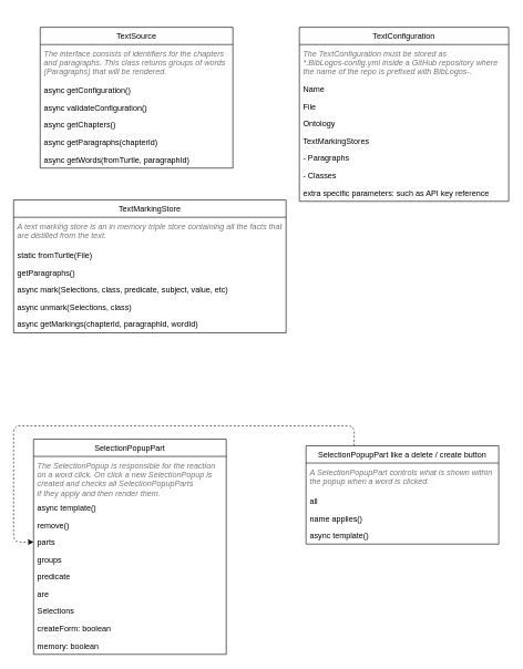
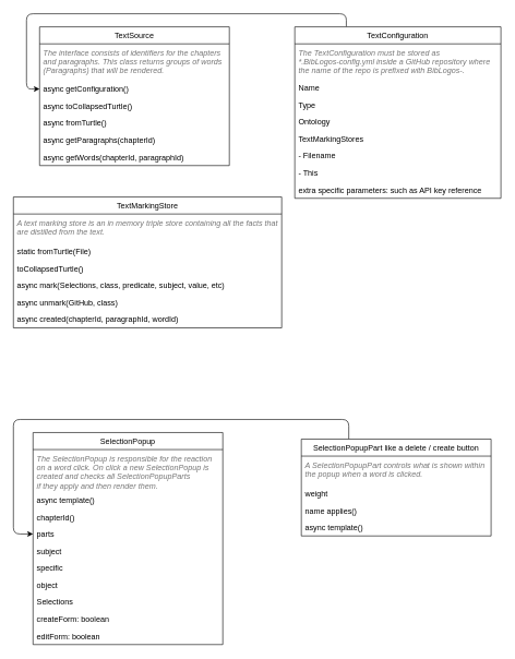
  <mxCell id="0" />
  <mxCell id="1" parent="0" />
  <mxCell id="2" value="TextSource" style="swimlane;fontStyle=0;childLayout=stackLayout;horizontal=1;startSize=26;horizontalStack=0;resizeParent=1;resizeParentMax=0;resizeLast=0;collapsible=1;marginBottom=0;" vertex="1" parent="1"><mxGeometry x="60" y="40" width="290" height="212" as="geometry"><mxRectangle x="450" y="320" width="50" height="26" as="alternateBounds" /></mxGeometry></mxCell>
  <mxCell id="3" value="The interface consists of identifiers for the chapters &#10;and paragraphs. This class returns groups of words &#10;(Paragraphs) that will be rendered." style="text;strokeColor=none;fillColor=none;align=left;verticalAlign=top;spacingLeft=4;spacingRight=4;overflow=hidden;rotatable=0;points=[[0,0.5],[1,0.5]];portConstraint=eastwest;fontStyle=2;fontColor=#757575;" vertex="1" parent="2"><mxGeometry y="26" width="290" height="56" as="geometry" /></mxCell>
  <mxCell id="4" value="async getConfiguration()" style="text;strokeColor=none;fillColor=none;align=left;verticalAlign=top;spacingLeft=4;spacingRight=4;overflow=hidden;rotatable=0;points=[[0,0.5],[1,0.5]];portConstraint=eastwest;" vertex="1" parent="2"><mxGeometry y="82" width="290" height="26" as="geometry" /></mxCell>
- <mxCell id="5" value="async validateConfiguration()" style="text;strokeColor=none;fillColor=none;align=left;verticalAlign=top;spacingLeft=4;spacingRight=4;overflow=hidden;rotatable=0;points=[[0,0.5],[1,0.5]];portConstraint=eastwest;" vertex="1" parent="2"><mxGeometry y="108" width="290" height="26" as="geometry" /></mxCell>
- <mxCell id="6" value="async getChapters()" style="text;strokeColor=none;fillColor=none;align=left;verticalAlign=top;spacingLeft=4;spacingRight=4;overflow=hidden;rotatable=0;points=[[0,0.5],[1,0.5]];portConstraint=eastwest;" vertex="1" parent="2"><mxGeometry y="134" width="290" height="26" as="geometry" /></mxCell>
+ <mxCell id="5" value="async toCollapsedTurtle()" style="text;strokeColor=none;fillColor=none;align=left;verticalAlign=top;spacingLeft=4;spacingRight=4;overflow=hidden;rotatable=0;points=[[0,0.5],[1,0.5]];portConstraint=eastwest;" vertex="1" parent="2"><mxGeometry y="108" width="290" height="26" as="geometry" /></mxCell>
+ <mxCell id="6" value="async fromTurtle()" style="text;strokeColor=none;fillColor=none;align=left;verticalAlign=top;spacingLeft=4;spacingRight=4;overflow=hidden;rotatable=0;points=[[0,0.5],[1,0.5]];portConstraint=eastwest;" vertex="1" parent="2"><mxGeometry y="134" width="290" height="26" as="geometry" /></mxCell>
  <mxCell id="7" value="async getParagraphs(chapterId)" style="text;strokeColor=none;fillColor=none;align=left;verticalAlign=top;spacingLeft=4;spacingRight=4;overflow=hidden;rotatable=0;points=[[0,0.5],[1,0.5]];portConstraint=eastwest;" vertex="1" parent="2"><mxGeometry y="160" width="290" height="26" as="geometry" /></mxCell>
- <mxCell id="8" value="async getWords(fromTurtle, paragraphId)" style="text;strokeColor=none;fillColor=none;align=left;verticalAlign=top;spacingLeft=4;spacingRight=4;overflow=hidden;rotatable=0;points=[[0,0.5],[1,0.5]];portConstraint=eastwest;" vertex="1" parent="2"><mxGeometry y="186" width="290" height="26" as="geometry" /></mxCell>
+ <mxCell id="8" value="async getWords(chapterId, paragraphId)" style="text;strokeColor=none;fillColor=none;align=left;verticalAlign=top;spacingLeft=4;spacingRight=4;overflow=hidden;rotatable=0;points=[[0,0.5],[1,0.5]];portConstraint=eastwest;" vertex="1" parent="2"><mxGeometry y="186" width="290" height="26" as="geometry" /></mxCell>
+ <mxCell id="9" style="edgeStyle=orthogonalEdgeStyle;html=1;exitX=0.25;exitY=0;exitDx=0;exitDy=0;entryX=0;entryY=0.5;entryDx=0;entryDy=0;fontColor=#000000;" edge="1" parent="1" source="10" target="4"><mxGeometry relative="1" as="geometry"><Array as="points"><mxPoint x="529" y="20" /><mxPoint x="40" y="20" /><mxPoint x="40" y="135" /></Array></mxGeometry></mxCell>
  <mxCell id="10" value="TextConfiguration" style="swimlane;fontStyle=0;childLayout=stackLayout;horizontal=1;startSize=26;horizontalStack=0;resizeParent=1;resizeParentMax=0;resizeLast=0;collapsible=1;marginBottom=0;" vertex="1" parent="1"><mxGeometry x="450" y="40" width="315" height="262" as="geometry"><mxRectangle x="450" y="320" width="50" height="26" as="alternateBounds" /></mxGeometry></mxCell>
  <mxCell id="11" value="The TextConfiguration must be stored as &#10;*.BibLogos-config.yml inside a GitHub repository where&#10;the name of the repo is prefixed with BibLogos-." style="text;strokeColor=none;fillColor=none;align=left;verticalAlign=top;spacingLeft=4;spacingRight=4;overflow=hidden;rotatable=0;points=[[0,0.5],[1,0.5]];portConstraint=eastwest;fontStyle=2;fontColor=#757575;" vertex="1" parent="10"><mxGeometry y="26" width="315" height="54" as="geometry" /></mxCell>
  <mxCell id="12" value="Name" style="text;strokeColor=none;fillColor=none;align=left;verticalAlign=top;spacingLeft=4;spacingRight=4;overflow=hidden;rotatable=0;points=[[0,0.5],[1,0.5]];portConstraint=eastwest;" vertex="1" parent="10"><mxGeometry y="80" width="315" height="26" as="geometry" /></mxCell>
- <mxCell id="13" value="File" style="text;strokeColor=none;fillColor=none;align=left;verticalAlign=top;spacingLeft=4;spacingRight=4;overflow=hidden;rotatable=0;points=[[0,0.5],[1,0.5]];portConstraint=eastwest;" vertex="1" parent="10"><mxGeometry y="106" width="315" height="26" as="geometry" /></mxCell>
+ <mxCell id="13" value="Type" style="text;strokeColor=none;fillColor=none;align=left;verticalAlign=top;spacingLeft=4;spacingRight=4;overflow=hidden;rotatable=0;points=[[0,0.5],[1,0.5]];portConstraint=eastwest;" vertex="1" parent="10"><mxGeometry y="106" width="315" height="26" as="geometry" /></mxCell>
  <mxCell id="14" value="Ontology" style="text;strokeColor=none;fillColor=none;align=left;verticalAlign=top;spacingLeft=4;spacingRight=4;overflow=hidden;rotatable=0;points=[[0,0.5],[1,0.5]];portConstraint=eastwest;" vertex="1" parent="10"><mxGeometry y="132" width="315" height="26" as="geometry" /></mxCell>
  <mxCell id="15" value="TextMarkingStores" style="text;strokeColor=none;fillColor=none;align=left;verticalAlign=top;spacingLeft=4;spacingRight=4;overflow=hidden;rotatable=0;points=[[0,0.5],[1,0.5]];portConstraint=eastwest;" vertex="1" parent="10"><mxGeometry y="158" width="315" height="26" as="geometry" /></mxCell>
- <mxCell id="16" value="- Paragraphs" style="text;strokeColor=none;fillColor=none;align=left;verticalAlign=top;spacingLeft=4;spacingRight=4;overflow=hidden;rotatable=0;points=[[0,0.5],[1,0.5]];portConstraint=eastwest;" vertex="1" parent="10"><mxGeometry y="184" width="315" height="26" as="geometry" /></mxCell>
- <mxCell id="17" value="- Classes" style="text;strokeColor=none;fillColor=none;align=left;verticalAlign=top;spacingLeft=4;spacingRight=4;overflow=hidden;rotatable=0;points=[[0,0.5],[1,0.5]];portConstraint=eastwest;" vertex="1" parent="10"><mxGeometry y="210" width="315" height="26" as="geometry" /></mxCell>
+ <mxCell id="16" value="- Filename" style="text;strokeColor=none;fillColor=none;align=left;verticalAlign=top;spacingLeft=4;spacingRight=4;overflow=hidden;rotatable=0;points=[[0,0.5],[1,0.5]];portConstraint=eastwest;" vertex="1" parent="10"><mxGeometry y="184" width="315" height="26" as="geometry" /></mxCell>
+ <mxCell id="17" value="- This" style="text;strokeColor=none;fillColor=none;align=left;verticalAlign=top;spacingLeft=4;spacingRight=4;overflow=hidden;rotatable=0;points=[[0,0.5],[1,0.5]];portConstraint=eastwest;" vertex="1" parent="10"><mxGeometry y="210" width="315" height="26" as="geometry" /></mxCell>
  <mxCell id="18" value="extra specific parameters: such as API key reference" style="text;strokeColor=none;fillColor=none;align=left;verticalAlign=top;spacingLeft=4;spacingRight=4;overflow=hidden;rotatable=0;points=[[0,0.5],[1,0.5]];portConstraint=eastwest;" vertex="1" parent="10"><mxGeometry y="236" width="315" height="26" as="geometry" /></mxCell>
- <mxCell id="19" style="edgeStyle=orthogonalEdgeStyle;html=1;exitX=0.25;exitY=0;exitDx=0;exitDy=0;entryX=0;entryY=0.5;entryDx=0;entryDy=0;fontColor=#000000;dashed=1;" edge="1" parent="1" source="20" target="36"><mxGeometry relative="1" as="geometry"><Array as="points"><mxPoint x="533" y="640" /><mxPoint x="20" y="640" /><mxPoint x="20" y="815" /></Array></mxGeometry></mxCell>
+ <mxCell id="19" style="edgeStyle=orthogonalEdgeStyle;html=1;exitX=0.25;exitY=0;exitDx=0;exitDy=0;entryX=0;entryY=0.5;entryDx=0;entryDy=0;fontColor=#000000;" edge="1" parent="1" source="20" target="36"><mxGeometry relative="1" as="geometry"><Array as="points"><mxPoint x="533" y="640" /><mxPoint x="20" y="640" /><mxPoint x="20" y="815" /></Array></mxGeometry></mxCell>
  <mxCell id="20" value="SelectionPopupPart like a delete / create button" style="swimlane;fontStyle=0;childLayout=stackLayout;horizontal=1;startSize=26;horizontalStack=0;resizeParent=1;resizeParentMax=0;resizeLast=0;collapsible=1;marginBottom=0;" vertex="1" parent="1"><mxGeometry x="460" y="670" width="290" height="148" as="geometry"><mxRectangle x="450" y="320" width="50" height="26" as="alternateBounds" /></mxGeometry></mxCell>
  <mxCell id="21" value="A SelectionPopupPart controls what is shown within &#10;the popup when a word is clicked. " style="text;strokeColor=none;fillColor=none;align=left;verticalAlign=top;spacingLeft=4;spacingRight=4;overflow=hidden;rotatable=0;points=[[0,0.5],[1,0.5]];portConstraint=eastwest;fontStyle=2;fontColor=#757575;" vertex="1" parent="20"><mxGeometry y="26" width="290" height="44" as="geometry" /></mxCell>
- <mxCell id="22" value="all" style="text;strokeColor=none;fillColor=none;align=left;verticalAlign=top;spacingLeft=4;spacingRight=4;overflow=hidden;rotatable=0;points=[[0,0.5],[1,0.5]];portConstraint=eastwest;" vertex="1" parent="20"><mxGeometry y="70" width="290" height="26" as="geometry" /></mxCell>
+ <mxCell id="22" value="weight" style="text;strokeColor=none;fillColor=none;align=left;verticalAlign=top;spacingLeft=4;spacingRight=4;overflow=hidden;rotatable=0;points=[[0,0.5],[1,0.5]];portConstraint=eastwest;" vertex="1" parent="20"><mxGeometry y="70" width="290" height="26" as="geometry" /></mxCell>
  <mxCell id="23" value="name applies()" style="text;strokeColor=none;fillColor=none;align=left;verticalAlign=top;spacingLeft=4;spacingRight=4;overflow=hidden;rotatable=0;points=[[0,0.5],[1,0.5]];portConstraint=eastwest;" vertex="1" parent="20"><mxGeometry y="96" width="290" height="26" as="geometry" /></mxCell>
  <mxCell id="24" value="async template()" style="text;strokeColor=none;fillColor=none;align=left;verticalAlign=top;spacingLeft=4;spacingRight=4;overflow=hidden;rotatable=0;points=[[0,0.5],[1,0.5]];portConstraint=eastwest;" vertex="1" parent="20"><mxGeometry y="122" width="290" height="26" as="geometry" /></mxCell>
  <mxCell id="25" value="TextMarkingStore" style="swimlane;fontStyle=0;childLayout=stackLayout;horizontal=1;startSize=26;horizontalStack=0;resizeParent=1;resizeParentMax=0;resizeLast=0;collapsible=1;marginBottom=0;" vertex="1" parent="1"><mxGeometry x="20" y="300" width="410" height="200" as="geometry"><mxRectangle x="450" y="320" width="50" height="26" as="alternateBounds" /></mxGeometry></mxCell>
  <mxCell id="26" value="A text marking store is an in memory triple store containing all the facts that &#10;are distilled from the text." style="text;strokeColor=none;fillColor=none;align=left;verticalAlign=top;spacingLeft=4;spacingRight=4;overflow=hidden;rotatable=0;points=[[0,0.5],[1,0.5]];portConstraint=eastwest;fontStyle=2;fontColor=#757575;" vertex="1" parent="25"><mxGeometry y="26" width="410" height="44" as="geometry" /></mxCell>
  <mxCell id="27" value="static fromTurtle(File)" style="text;strokeColor=none;fillColor=none;align=left;verticalAlign=top;spacingLeft=4;spacingRight=4;overflow=hidden;rotatable=0;points=[[0,0.5],[1,0.5]];portConstraint=eastwest;" vertex="1" parent="25"><mxGeometry y="70" width="410" height="26" as="geometry" /></mxCell>
- <mxCell id="28" value="getParagraphs()" style="text;strokeColor=none;fillColor=none;align=left;verticalAlign=top;spacingLeft=4;spacingRight=4;overflow=hidden;rotatable=0;points=[[0,0.5],[1,0.5]];portConstraint=eastwest;" vertex="1" parent="25"><mxGeometry y="96" width="410" height="26" as="geometry" /></mxCell>
+ <mxCell id="28" value="toCollapsedTurtle()" style="text;strokeColor=none;fillColor=none;align=left;verticalAlign=top;spacingLeft=4;spacingRight=4;overflow=hidden;rotatable=0;points=[[0,0.5],[1,0.5]];portConstraint=eastwest;" vertex="1" parent="25"><mxGeometry y="96" width="410" height="26" as="geometry" /></mxCell>
  <mxCell id="29" value="async mark(Selections, class, predicate, subject, value, etc)" style="text;strokeColor=none;fillColor=none;align=left;verticalAlign=top;spacingLeft=4;spacingRight=4;overflow=hidden;rotatable=0;points=[[0,0.5],[1,0.5]];portConstraint=eastwest;" vertex="1" parent="25"><mxGeometry y="122" width="410" height="26" as="geometry" /></mxCell>
- <mxCell id="30" value="async unmark(Selections, class)" style="text;strokeColor=none;fillColor=none;align=left;verticalAlign=top;spacingLeft=4;spacingRight=4;overflow=hidden;rotatable=0;points=[[0,0.5],[1,0.5]];portConstraint=eastwest;" vertex="1" parent="25"><mxGeometry y="148" width="410" height="26" as="geometry" /></mxCell>
- <mxCell id="31" value="async getMarkings(chapterId, paragraphId, wordId)" style="text;strokeColor=none;fillColor=none;align=left;verticalAlign=top;spacingLeft=4;spacingRight=4;overflow=hidden;rotatable=0;points=[[0,0.5],[1,0.5]];portConstraint=eastwest;" vertex="1" parent="25"><mxGeometry y="174" width="410" height="26" as="geometry" /></mxCell>
- <mxCell id="32" value="SelectionPopupPart" style="swimlane;fontStyle=0;childLayout=stackLayout;horizontal=1;startSize=26;horizontalStack=0;resizeParent=1;resizeParentMax=0;resizeLast=0;collapsible=1;marginBottom=0;" vertex="1" parent="1"><mxGeometry x="50" y="660" width="290" height="324" as="geometry"><mxRectangle x="450" y="320" width="50" height="26" as="alternateBounds" /></mxGeometry></mxCell>
+ <mxCell id="30" value="async unmark(GitHub, class)" style="text;strokeColor=none;fillColor=none;align=left;verticalAlign=top;spacingLeft=4;spacingRight=4;overflow=hidden;rotatable=0;points=[[0,0.5],[1,0.5]];portConstraint=eastwest;" vertex="1" parent="25"><mxGeometry y="148" width="410" height="26" as="geometry" /></mxCell>
+ <mxCell id="31" value="async created(chapterId, paragraphId, wordId)" style="text;strokeColor=none;fillColor=none;align=left;verticalAlign=top;spacingLeft=4;spacingRight=4;overflow=hidden;rotatable=0;points=[[0,0.5],[1,0.5]];portConstraint=eastwest;" vertex="1" parent="25"><mxGeometry y="174" width="410" height="26" as="geometry" /></mxCell>
+ <mxCell id="32" value="SelectionPopup" style="swimlane;fontStyle=0;childLayout=stackLayout;horizontal=1;startSize=26;horizontalStack=0;resizeParent=1;resizeParentMax=0;resizeLast=0;collapsible=1;marginBottom=0;" vertex="1" parent="1"><mxGeometry x="50" y="660" width="290" height="324" as="geometry"><mxRectangle x="450" y="320" width="50" height="26" as="alternateBounds" /></mxGeometry></mxCell>
  <mxCell id="33" value="The SelectionPopup is responsible for the reaction&#10;on a word click. On click a new SelectionPopup is&#10;created and checks all SelectionPopupParts&#10;if they apply and then render them." style="text;strokeColor=none;fillColor=none;align=left;verticalAlign=top;spacingLeft=4;spacingRight=4;overflow=hidden;rotatable=0;points=[[0,0.5],[1,0.5]];portConstraint=eastwest;fontStyle=2;fontColor=#757575;" vertex="1" parent="32"><mxGeometry y="26" width="290" height="64" as="geometry" /></mxCell>
  <mxCell id="34" value="async template()" style="text;strokeColor=none;fillColor=none;align=left;verticalAlign=top;spacingLeft=4;spacingRight=4;overflow=hidden;rotatable=0;points=[[0,0.5],[1,0.5]];portConstraint=eastwest;" vertex="1" parent="32"><mxGeometry y="90" width="290" height="26" as="geometry" /></mxCell>
- <mxCell id="35" value="remove()" style="text;strokeColor=none;fillColor=none;align=left;verticalAlign=top;spacingLeft=4;spacingRight=4;overflow=hidden;rotatable=0;points=[[0,0.5],[1,0.5]];portConstraint=eastwest;" vertex="1" parent="32"><mxGeometry y="116" width="290" height="26" as="geometry" /></mxCell>
+ <mxCell id="35" value="chapterId()" style="text;strokeColor=none;fillColor=none;align=left;verticalAlign=top;spacingLeft=4;spacingRight=4;overflow=hidden;rotatable=0;points=[[0,0.5],[1,0.5]];portConstraint=eastwest;" vertex="1" parent="32"><mxGeometry y="116" width="290" height="26" as="geometry" /></mxCell>
  <mxCell id="36" value="parts" style="text;strokeColor=none;fillColor=none;align=left;verticalAlign=top;spacingLeft=4;spacingRight=4;overflow=hidden;rotatable=0;points=[[0,0.5],[1,0.5]];portConstraint=eastwest;" vertex="1" parent="32"><mxGeometry y="142" width="290" height="26" as="geometry" /></mxCell>
- <mxCell id="37" value="groups" style="text;strokeColor=none;fillColor=none;align=left;verticalAlign=top;spacingLeft=4;spacingRight=4;overflow=hidden;rotatable=0;points=[[0,0.5],[1,0.5]];portConstraint=eastwest;" vertex="1" parent="32"><mxGeometry y="168" width="290" height="26" as="geometry" /></mxCell>
- <mxCell id="38" value="predicate" style="text;strokeColor=none;fillColor=none;align=left;verticalAlign=top;spacingLeft=4;spacingRight=4;overflow=hidden;rotatable=0;points=[[0,0.5],[1,0.5]];portConstraint=eastwest;" vertex="1" parent="32"><mxGeometry y="194" width="290" height="26" as="geometry" /></mxCell>
- <mxCell id="39" value="are" style="text;strokeColor=none;fillColor=none;align=left;verticalAlign=top;spacingLeft=4;spacingRight=4;overflow=hidden;rotatable=0;points=[[0,0.5],[1,0.5]];portConstraint=eastwest;" vertex="1" parent="32"><mxGeometry y="220" width="290" height="26" as="geometry" /></mxCell>
+ <mxCell id="37" value="subject" style="text;strokeColor=none;fillColor=none;align=left;verticalAlign=top;spacingLeft=4;spacingRight=4;overflow=hidden;rotatable=0;points=[[0,0.5],[1,0.5]];portConstraint=eastwest;" vertex="1" parent="32"><mxGeometry y="168" width="290" height="26" as="geometry" /></mxCell>
+ <mxCell id="38" value="specific" style="text;strokeColor=none;fillColor=none;align=left;verticalAlign=top;spacingLeft=4;spacingRight=4;overflow=hidden;rotatable=0;points=[[0,0.5],[1,0.5]];portConstraint=eastwest;" vertex="1" parent="32"><mxGeometry y="194" width="290" height="26" as="geometry" /></mxCell>
+ <mxCell id="39" value="object" style="text;strokeColor=none;fillColor=none;align=left;verticalAlign=top;spacingLeft=4;spacingRight=4;overflow=hidden;rotatable=0;points=[[0,0.5],[1,0.5]];portConstraint=eastwest;" vertex="1" parent="32"><mxGeometry y="220" width="290" height="26" as="geometry" /></mxCell>
  <mxCell id="40" value="Selections" style="text;strokeColor=none;fillColor=none;align=left;verticalAlign=top;spacingLeft=4;spacingRight=4;overflow=hidden;rotatable=0;points=[[0,0.5],[1,0.5]];portConstraint=eastwest;" vertex="1" parent="32"><mxGeometry y="246" width="290" height="26" as="geometry" /></mxCell>
  <mxCell id="41" value="createForm: boolean" style="text;strokeColor=none;fillColor=none;align=left;verticalAlign=top;spacingLeft=4;spacingRight=4;overflow=hidden;rotatable=0;points=[[0,0.5],[1,0.5]];portConstraint=eastwest;" vertex="1" parent="32"><mxGeometry y="272" width="290" height="26" as="geometry" /></mxCell>
- <mxCell id="42" value="memory: boolean" style="text;strokeColor=none;fillColor=none;align=left;verticalAlign=top;spacingLeft=4;spacingRight=4;overflow=hidden;rotatable=0;points=[[0,0.5],[1,0.5]];portConstraint=eastwest;" vertex="1" parent="32"><mxGeometry y="298" width="290" height="26" as="geometry" /></mxCell>
+ <mxCell id="42" value="editForm: boolean" style="text;strokeColor=none;fillColor=none;align=left;verticalAlign=top;spacingLeft=4;spacingRight=4;overflow=hidden;rotatable=0;points=[[0,0.5],[1,0.5]];portConstraint=eastwest;" vertex="1" parent="32"><mxGeometry y="298" width="290" height="26" as="geometry" /></mxCell>
